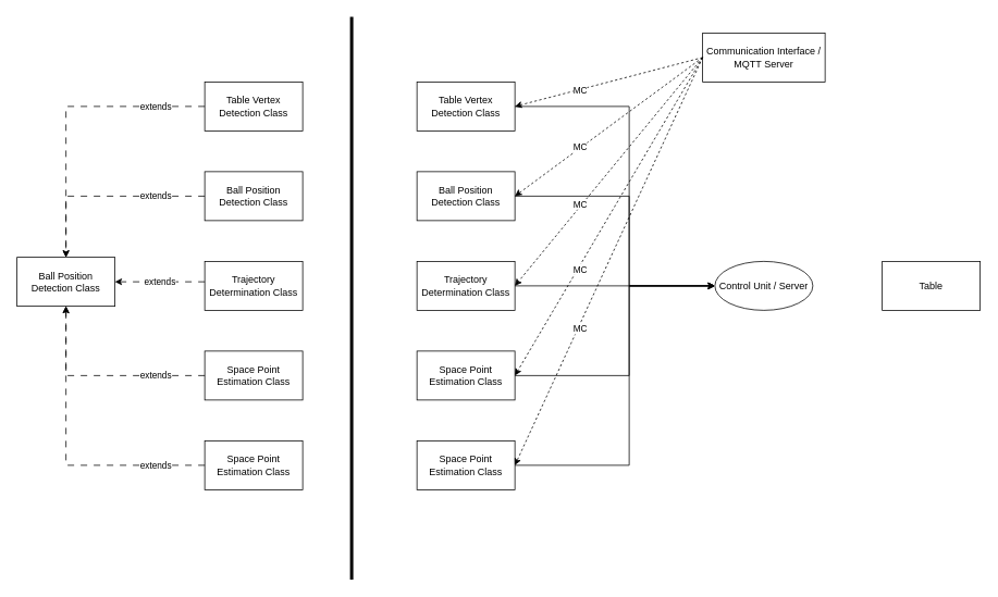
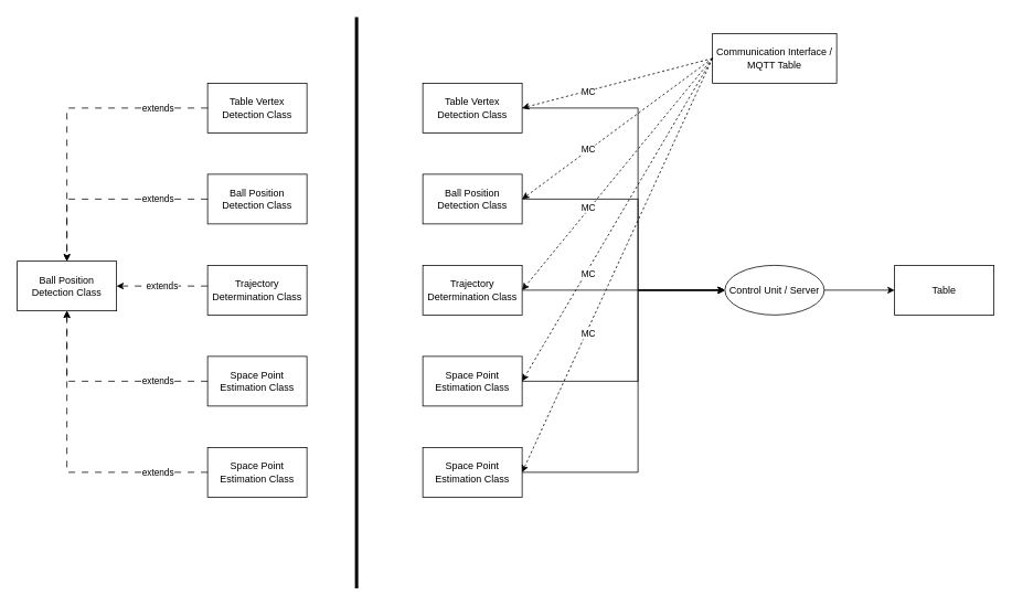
  <mxCell id="0" />
  <mxCell id="1" parent="0" />
  <mxCell id="2" value="extends" style="edgeStyle=orthogonalEdgeStyle;rounded=0;orthogonalLoop=1;jettySize=auto;html=1;entryX=0.5;entryY=0;entryDx=0;entryDy=0;dashed=1;dashPattern=8 8;" edge="1" parent="1" source="3" target="10"><mxGeometry x="-0.662" relative="1" as="geometry"><mxPoint as="offset" /><Array as="points"><mxPoint x="80" y="130" /></Array></mxGeometry></mxCell>
  <mxCell id="3" value="Table Vertex Detection Class" style="rounded=0;whiteSpace=wrap;html=1;fillColor=none;" vertex="1" parent="1"><mxGeometry x="250" y="100" width="120" height="60" as="geometry" /></mxCell>
  <mxCell id="4" value="extends" style="edgeStyle=orthogonalEdgeStyle;rounded=0;orthogonalLoop=1;jettySize=auto;html=1;dashed=1;dashPattern=8 8;entryX=0.5;entryY=0;entryDx=0;entryDy=0;" edge="1" parent="1" source="5" target="10"><mxGeometry x="-0.51" relative="1" as="geometry"><mxPoint x="80" y="270" as="targetPoint" /><Array as="points"><mxPoint x="80" y="240" /></Array><mxPoint as="offset" /></mxGeometry></mxCell>
  <mxCell id="5" value="Ball Position Detection Class" style="rounded=0;whiteSpace=wrap;html=1;fillColor=none;" vertex="1" parent="1"><mxGeometry x="250" y="210" width="120" height="60" as="geometry" /></mxCell>
  <mxCell id="6" value="extends" style="edgeStyle=orthogonalEdgeStyle;rounded=0;orthogonalLoop=1;jettySize=auto;html=1;dashed=1;dashPattern=8 8;entryX=1;entryY=0.5;entryDx=0;entryDy=0;" edge="1" parent="1" source="7" target="10"><mxGeometry relative="1" as="geometry"><mxPoint x="150" y="360" as="targetPoint" /><Array as="points"><mxPoint x="200" y="345" /><mxPoint x="200" y="345" /></Array></mxGeometry></mxCell>
  <mxCell id="7" value="Trajectory Determination Class" style="rounded=0;whiteSpace=wrap;html=1;fillColor=none;" vertex="1" parent="1"><mxGeometry x="250" y="320" width="120" height="60" as="geometry" /></mxCell>
  <mxCell id="8" value="extends" style="edgeStyle=orthogonalEdgeStyle;rounded=0;orthogonalLoop=1;jettySize=auto;html=1;exitX=0;exitY=0.5;exitDx=0;exitDy=0;dashed=1;dashPattern=8 8;entryX=0.5;entryY=1;entryDx=0;entryDy=0;" edge="1" parent="1" source="9" target="10"><mxGeometry x="-0.529" relative="1" as="geometry"><mxPoint x="80" y="330" as="targetPoint" /><mxPoint as="offset" /></mxGeometry></mxCell>
  <mxCell id="9" value="Space Point Estimation Class" style="rounded=0;whiteSpace=wrap;html=1;fillColor=none;" vertex="1" parent="1"><mxGeometry x="250" y="430" width="120" height="60" as="geometry" /></mxCell>
  <mxCell id="10" value="Ball Position Detection Class" style="rounded=0;whiteSpace=wrap;html=1;" vertex="1" parent="1"><mxGeometry x="20" y="315" width="120" height="60" as="geometry" /></mxCell>
  <mxCell id="11" value="Space Point Estimation Class" style="rounded=0;whiteSpace=wrap;html=1;fillColor=none;" vertex="1" parent="1"><mxGeometry x="250" y="540" width="120" height="60" as="geometry" /></mxCell>
  <mxCell id="12" value="extends" style="edgeStyle=orthogonalEdgeStyle;rounded=0;orthogonalLoop=1;jettySize=auto;html=1;exitX=0;exitY=0.5;exitDx=0;exitDy=0;dashed=1;dashPattern=8 8;entryX=0.5;entryY=1;entryDx=0;entryDy=0;" edge="1" parent="1" source="11" target="10"><mxGeometry x="-0.671" relative="1" as="geometry"><mxPoint x="80" y="420" as="targetPoint" /><mxPoint as="offset" /><mxPoint x="360" y="580" as="sourcePoint" /></mxGeometry></mxCell>
  <mxCell id="13" style="edgeStyle=orthogonalEdgeStyle;rounded=0;orthogonalLoop=1;jettySize=auto;html=1;exitX=1;exitY=0.5;exitDx=0;exitDy=0;entryX=0;entryY=0.5;entryDx=0;entryDy=0;" edge="1" parent="1" source="14" target="21"><mxGeometry relative="1" as="geometry"><mxPoint x="860" y="300" as="targetPoint" /><Array as="points"><mxPoint x="770" y="130" /><mxPoint x="770" y="350" /></Array></mxGeometry></mxCell>
  <mxCell id="14" value="Table Vertex Detection Class" style="rounded=0;whiteSpace=wrap;html=1;fillColor=none;" vertex="1" parent="1"><mxGeometry x="510" y="100" width="120" height="60" as="geometry" /></mxCell>
  <mxCell id="15" style="edgeStyle=orthogonalEdgeStyle;rounded=0;orthogonalLoop=1;jettySize=auto;html=1;exitX=1;exitY=0.5;exitDx=0;exitDy=0;entryX=0;entryY=0.5;entryDx=0;entryDy=0;" edge="1" parent="1" source="16" target="21"><mxGeometry relative="1" as="geometry"><mxPoint x="850" y="270" as="targetPoint" /><Array as="points"><mxPoint x="770" y="240" /><mxPoint x="770" y="350" /></Array></mxGeometry></mxCell>
  <mxCell id="16" value="Ball Position Detection Class" style="rounded=0;whiteSpace=wrap;html=1;fillColor=none;" vertex="1" parent="1"><mxGeometry x="510" y="210" width="120" height="60" as="geometry" /></mxCell>
  <mxCell id="17" style="edgeStyle=orthogonalEdgeStyle;rounded=0;orthogonalLoop=1;jettySize=auto;html=1;entryX=0;entryY=0.5;entryDx=0;entryDy=0;" edge="1" parent="1" source="18" target="21"><mxGeometry relative="1" as="geometry"><mxPoint x="860" y="300" as="targetPoint" /><Array as="points"><mxPoint x="820" y="350" /><mxPoint x="820" y="350" /></Array></mxGeometry></mxCell>
  <mxCell id="18" value="Trajectory Determination Class" style="rounded=0;whiteSpace=wrap;html=1;fillColor=none;" vertex="1" parent="1"><mxGeometry x="510" y="320" width="120" height="60" as="geometry" /></mxCell>
  <mxCell id="19" style="edgeStyle=orthogonalEdgeStyle;rounded=0;orthogonalLoop=1;jettySize=auto;html=1;exitX=1;exitY=0.5;exitDx=0;exitDy=0;entryX=0;entryY=0.5;entryDx=0;entryDy=0;" edge="1" parent="1" source="20" target="21"><mxGeometry relative="1" as="geometry"><mxPoint x="850" y="330" as="targetPoint" /><Array as="points"><mxPoint x="770" y="460" /><mxPoint x="770" y="350" /></Array></mxGeometry></mxCell>
  <mxCell id="20" value="Space Point Estimation Class" style="rounded=0;whiteSpace=wrap;html=1;fillColor=none;" vertex="1" parent="1"><mxGeometry x="510" y="430" width="120" height="60" as="geometry" /></mxCell>
  <mxCell id="21" value="Control Unit / Server" style="ellipse;whiteSpace=wrap;html=1;fillColor=none;" vertex="1" parent="1"><mxGeometry x="875" y="320" width="120" height="60" as="geometry" /></mxCell>
+ <mxCell id="22" style="edgeStyle=orthogonalEdgeStyle;rounded=0;orthogonalLoop=1;jettySize=auto;html=1;entryX=0;entryY=0.5;entryDx=0;entryDy=0;exitX=1;exitY=0.5;exitDx=0;exitDy=0;" edge="1" parent="1" source="21" target="26"><mxGeometry relative="1" as="geometry"><mxPoint x="1000" y="350" as="sourcePoint" /></mxGeometry></mxCell>
  <mxCell id="23" value="MC" style="rounded=0;orthogonalLoop=1;jettySize=auto;html=1;entryX=1;entryY=0.5;entryDx=0;entryDy=0;exitX=0;exitY=0.5;exitDx=0;exitDy=0;dashed=1;" edge="1" parent="1" source="25" target="14"><mxGeometry x="0.306" y="1" relative="1" as="geometry"><mxPoint as="offset" /></mxGeometry></mxCell>
  <mxCell id="24" value="MC" style="rounded=0;orthogonalLoop=1;jettySize=auto;html=1;dashed=1;exitX=0;exitY=0.5;exitDx=0;exitDy=0;" edge="1" parent="1" source="25"><mxGeometry x="0.301" y="-1" relative="1" as="geometry"><mxPoint x="630" y="240" as="targetPoint" /><mxPoint as="offset" /></mxGeometry></mxCell>
- <mxCell id="25" value="Communication Interface / MQTT Server" style="rounded=0;whiteSpace=wrap;html=1;fillColor=none;" vertex="1" parent="1"><mxGeometry x="860" y="40" width="150" height="60" as="geometry" /></mxCell>
+ <mxCell id="25" value="Communication Interface / MQTT Table" style="rounded=0;whiteSpace=wrap;html=1;fillColor=none;" vertex="1" parent="1"><mxGeometry x="860" y="40" width="150" height="60" as="geometry" /></mxCell>
  <mxCell id="26" value="Table" style="rounded=0;whiteSpace=wrap;html=1;fillColor=none;" vertex="1" parent="1"><mxGeometry x="1080" y="320" width="120" height="60" as="geometry" /></mxCell>
  <mxCell id="27" value="MC" style="rounded=0;orthogonalLoop=1;jettySize=auto;html=1;dashed=1;exitX=0;exitY=0.5;exitDx=0;exitDy=0;entryX=1;entryY=0.5;entryDx=0;entryDy=0;" edge="1" parent="1" source="25" target="18"><mxGeometry x="0.293" y="-2" relative="1" as="geometry"><mxPoint x="850" y="240" as="targetPoint" /><mxPoint x="1080" y="70" as="sourcePoint" /><mxPoint as="offset" /></mxGeometry></mxCell>
  <mxCell id="28" value="MC" style="rounded=0;orthogonalLoop=1;jettySize=auto;html=1;dashed=1;exitX=0;exitY=0.5;exitDx=0;exitDy=0;entryX=1;entryY=0.5;entryDx=0;entryDy=0;" edge="1" parent="1"><mxGeometry x="0.326" y="3" relative="1" as="geometry"><mxPoint x="630" y="460" as="targetPoint" /><mxPoint x="860" y="70" as="sourcePoint" /><mxPoint as="offset" /></mxGeometry></mxCell>
  <mxCell id="29" value="Space Point Estimation Class" style="rounded=0;whiteSpace=wrap;html=1;fillColor=none;" vertex="1" parent="1"><mxGeometry x="510" y="540" width="120" height="60" as="geometry" /></mxCell>
  <mxCell id="30" style="edgeStyle=orthogonalEdgeStyle;rounded=0;orthogonalLoop=1;jettySize=auto;html=1;exitX=1;exitY=0.5;exitDx=0;exitDy=0;entryX=0;entryY=0.5;entryDx=0;entryDy=0;" edge="1" parent="1" source="29" target="21"><mxGeometry relative="1" as="geometry"><mxPoint x="995" y="450" as="targetPoint" /><Array as="points"><mxPoint x="770" y="570" /><mxPoint x="770" y="350" /></Array><mxPoint x="750" y="610" as="sourcePoint" /></mxGeometry></mxCell>
  <mxCell id="31" value="MC" style="rounded=0;orthogonalLoop=1;jettySize=auto;html=1;dashed=1;exitX=0;exitY=0.5;exitDx=0;exitDy=0;entryX=1;entryY=0.5;entryDx=0;entryDy=0;" edge="1" parent="1" source="25" target="29"><mxGeometry x="0.326" y="3" relative="1" as="geometry"><mxPoint x="730" y="660" as="targetPoint" /><mxPoint x="960" y="270" as="sourcePoint" /><mxPoint as="offset" /></mxGeometry></mxCell>
  <mxCell id="32" value="" style="endArrow=none;html=1;rounded=0;strokeWidth=4;" edge="1" parent="1"><mxGeometry width="50" height="50" relative="1" as="geometry"><mxPoint x="430" y="710" as="sourcePoint" /><mxPoint x="430" y="20" as="targetPoint" /></mxGeometry></mxCell>
